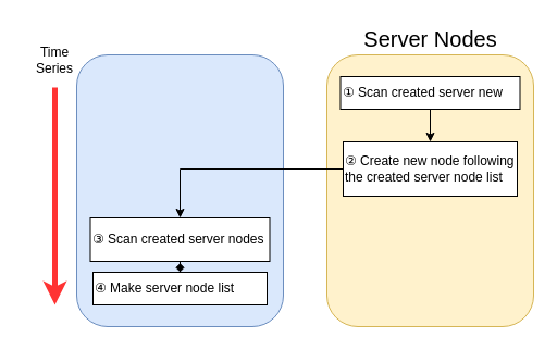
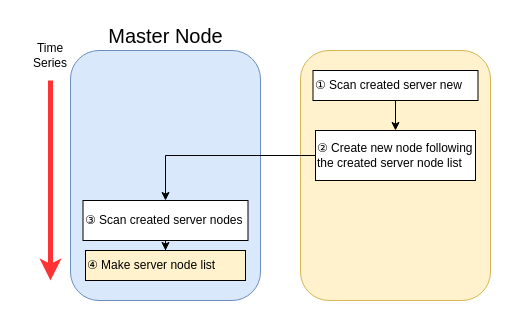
  <mxCell id="0" />
  <mxCell id="1" parent="0" />
  <mxCell id="2" value="" style="rounded=1;whiteSpace=wrap;html=1;fillColor=#dae8fc;strokeColor=#6c8ebf;" parent="1" vertex="1"><mxGeometry x="70" y="50" width="190" height="250" as="geometry" /></mxCell>
  <mxCell id="3" value="" style="rounded=1;whiteSpace=wrap;html=1;fillColor=#fff2cc;strokeColor=#d6b656;" parent="1" vertex="1"><mxGeometry x="300" y="50" width="190" height="250" as="geometry" /></mxCell>
- <mxCell id="5" value="&lt;font style=&quot;font-size: 20px;&quot;&gt;Server Nodes&lt;/font&gt;" style="text;html=1;strokeColor=none;fillColor=none;align=center;verticalAlign=middle;whiteSpace=wrap;rounded=0;" parent="1" vertex="1"><mxGeometry x="332.5" width="125" height="30" as="geometry" y="20" /></mxCell>
+ <mxCell id="4" value="&lt;font style=&quot;font-size: 20px;&quot;&gt;Master Node&lt;/font&gt;" style="text;html=1;strokeColor=none;fillColor=none;align=center;verticalAlign=middle;whiteSpace=wrap;rounded=0;" parent="1" vertex="1"><mxGeometry x="102.5" width="125" height="30" as="geometry" y="20" /></mxCell>
  <mxCell id="6" value="" style="edgeStyle=orthogonalEdgeStyle;rounded=0;orthogonalLoop=1;jettySize=auto;html=1;" parent="1" source="7" target="11" edge="1"><mxGeometry relative="1" as="geometry" /></mxCell>
  <mxCell id="7" value="&lt;font style=&quot;font-size: 12px;&quot;&gt;① Scan created server new&lt;/font&gt;" style="rounded=0;whiteSpace=wrap;html=1;align=left;" parent="1" vertex="1"><mxGeometry x="312.5" y="70" width="165" height="30" as="geometry" /></mxCell>
- <mxCell id="8" value="" style="edgeStyle=orthogonalEdgeStyle;rounded=0;orthogonalLoop=1;jettySize=auto;html=1;endArrow=diamond;" parent="1" source="9" target="12" edge="1"><mxGeometry relative="1" as="geometry" /></mxCell>
+ <mxCell id="8" value="" style="edgeStyle=orthogonalEdgeStyle;rounded=0;orthogonalLoop=1;jettySize=auto;html=1;" parent="1" source="9" target="12" edge="1"><mxGeometry relative="1" as="geometry" /></mxCell>
  <mxCell id="9" value="&lt;font style=&quot;font-size: 12px;&quot;&gt;③ Scan created server nodes&lt;/font&gt;" style="rounded=0;whiteSpace=wrap;html=1;align=left;" parent="1" vertex="1"><mxGeometry x="82.5" y="200" width="165" height="40" as="geometry" /></mxCell>
  <mxCell id="10" style="edgeStyle=orthogonalEdgeStyle;rounded=0;orthogonalLoop=1;jettySize=auto;html=1;" parent="1" source="11" target="9" edge="1"><mxGeometry relative="1" as="geometry" /></mxCell>
  <mxCell id="11" value="&lt;font style=&quot;font-size: 12px;&quot;&gt;②&amp;nbsp;Create new node following the created server node list&amp;nbsp;&lt;/font&gt;" style="rounded=0;whiteSpace=wrap;html=1;align=left;" parent="1" vertex="1"><mxGeometry x="315" y="130" width="160" height="50" as="geometry" /></mxCell>
- <mxCell id="12" value="&lt;font style=&quot;font-size: 12px;&quot;&gt;④ Make server node list&lt;/font&gt;" style="rounded=0;whiteSpace=wrap;html=1;align=left;" parent="1" vertex="1"><mxGeometry x="85" y="250" width="160" height="30" as="geometry" /></mxCell>
+ <mxCell id="12" value="&lt;font style=&quot;font-size: 12px;&quot;&gt;④ Make server node list&lt;/font&gt;" style="rounded=0;whiteSpace=wrap;html=1;align=left;fillColor=#fff2cc;" parent="1" vertex="1"><mxGeometry x="85" y="250" width="160" height="30" as="geometry" /></mxCell>
  <mxCell id="13" value="" style="endArrow=classic;html=1;rounded=0;strokeWidth=5;fillColor=#f8cecc;strokeColor=#FF3333;" parent="1" edge="1"><mxGeometry width="50" height="50" relative="1" as="geometry"><mxPoint x="50" y="80" as="sourcePoint" /><mxPoint x="50" y="280" as="targetPoint" /></mxGeometry></mxCell>
  <mxCell id="14" value="Time Series" style="text;html=1;strokeColor=none;fillColor=none;align=center;verticalAlign=middle;whiteSpace=wrap;rounded=0;" parent="1" vertex="1"><mxGeometry y="40" width="60" height="30" as="geometry" x="20" /></mxCell>
